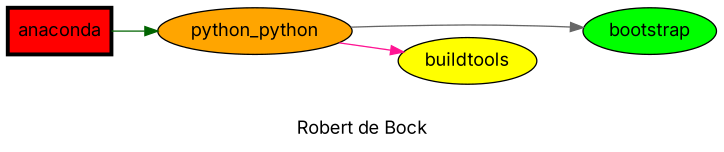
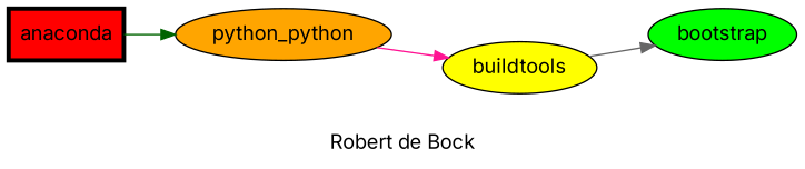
  digraph {
    fontname=Inter
    label="Robert de Bock"
    rankdir=LR
    node [fontname=Inter shape=ellipse style=filled]
    edge [fontname=Inter]
    bootstrap [fillcolor=green]
    buildtools [fillcolor=yellow]
    n3 [fillcolor=orange label=python_python]
    anaconda [fillcolor=red penwidth=3 shape=box]
-   n3 -> bootstrap [color=gray40]
+   buildtools -> bootstrap [color=gray40]
    n3 -> buildtools [color=deeppink]
    anaconda -> n3 [color=darkgreen]
  }
